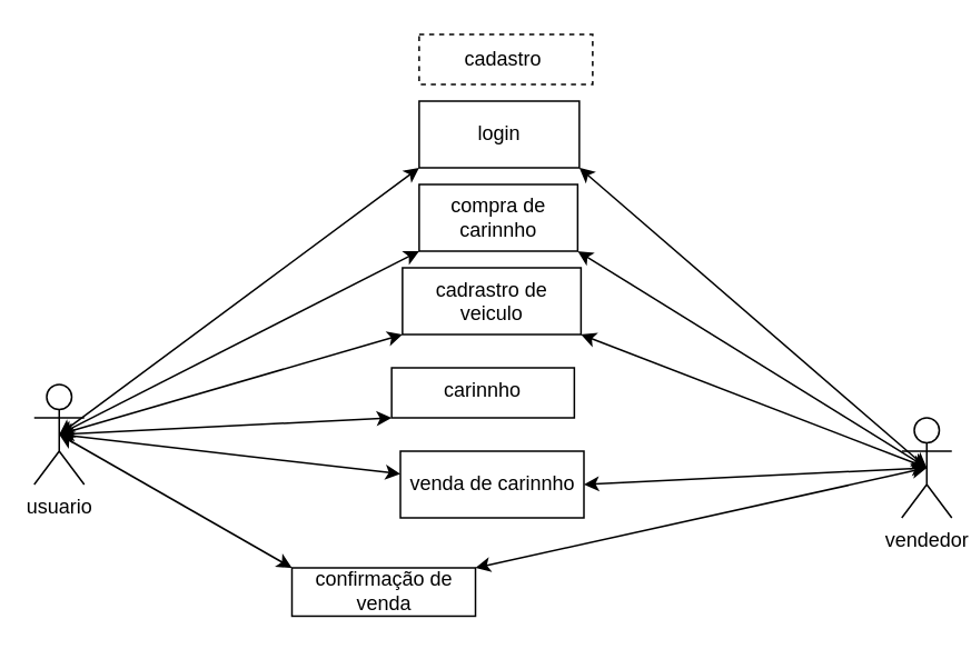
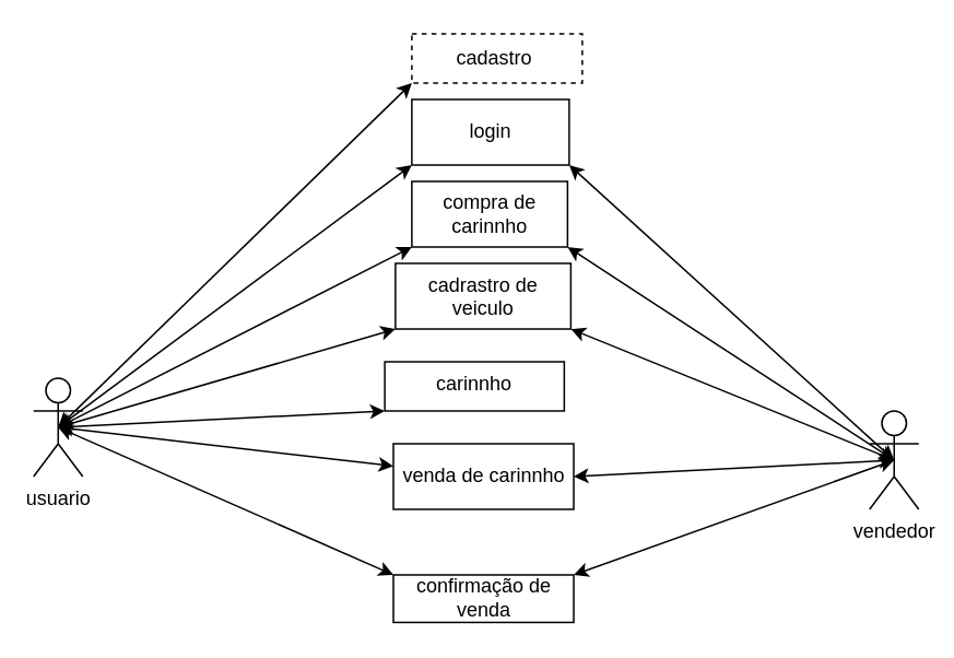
  <mxCell id="0" />
  <mxCell id="1" parent="0" />
  <mxCell id="2" value="usuario&lt;div&gt;&lt;br&gt;&lt;/div&gt;" style="shape=umlActor;verticalLabelPosition=bottom;verticalAlign=top;html=1;outlineConnect=0;" vertex="1" parent="1"><mxGeometry x="20" y="230" width="30" height="60" as="geometry" /></mxCell>
  <mxCell id="3" value="" style="endArrow=classic;startArrow=classic;html=1;rounded=0;exitX=0.5;exitY=0.5;exitDx=0;exitDy=0;exitPerimeter=0;entryX=0;entryY=1;entryDx=0;entryDy=0;" edge="1" parent="1" source="2" target="7"><mxGeometry width="50" height="50" relative="1" as="geometry"><mxPoint x="190" y="290" as="sourcePoint" /><mxPoint x="260" y="240" as="targetPoint" /></mxGeometry></mxCell>
  <mxCell id="4" value="" style="endArrow=classic;startArrow=classic;html=1;rounded=0;exitX=0.5;exitY=0.5;exitDx=0;exitDy=0;exitPerimeter=0;" edge="1" parent="1" source="2" target="6"><mxGeometry width="50" height="50" relative="1" as="geometry"><mxPoint x="200" y="300" as="sourcePoint" /><mxPoint x="270" y="290" as="targetPoint" /></mxGeometry></mxCell>
  <mxCell id="5" value="" style="endArrow=classic;startArrow=classic;html=1;rounded=0;exitX=0.5;exitY=0.5;exitDx=0;exitDy=0;exitPerimeter=0;entryX=0;entryY=0;entryDx=0;entryDy=0;" edge="1" parent="1" source="2" target="8"><mxGeometry width="50" height="50" relative="1" as="geometry"><mxPoint x="190" y="320" as="sourcePoint" /><mxPoint x="290" y="351.034" as="targetPoint" /></mxGeometry></mxCell>
  <mxCell id="6" value="venda de carinnho" style="rounded=0;whiteSpace=wrap;html=1;" vertex="1" parent="1"><mxGeometry x="239.5" y="270" width="110" height="40" as="geometry" /></mxCell>
  <mxCell id="7" value="login" style="rounded=0;whiteSpace=wrap;html=1;" vertex="1" parent="1"><mxGeometry x="250.75" y="60" width="96" height="40" as="geometry" /></mxCell>
- <mxCell id="8" value="confirmação de venda" style="rounded=0;whiteSpace=wrap;html=1;" vertex="1" parent="1"><mxGeometry x="174.5" y="340" width="110" height="28.97" as="geometry" /></mxCell>
- <mxCell id="9" value="vendedor&lt;div&gt;&lt;br&gt;&lt;/div&gt;" style="shape=umlActor;verticalLabelPosition=bottom;verticalAlign=top;html=1;outlineConnect=0;" vertex="1" parent="1"><mxGeometry x="540" y="250" width="30" height="60" as="geometry" /></mxCell>
+ <mxCell id="8" value="confirmação de venda" style="rounded=0;whiteSpace=wrap;html=1;" vertex="1" parent="1"><mxGeometry x="239.5" y="350" width="110" height="28.97" as="geometry" /></mxCell>
+ <mxCell id="9" value="vendedor&lt;div&gt;&lt;br&gt;&lt;/div&gt;" style="shape=umlActor;verticalLabelPosition=bottom;verticalAlign=top;html=1;outlineConnect=0;" vertex="1" parent="1"><mxGeometry x="530" y="250" width="30" height="60" as="geometry" /></mxCell>
  <mxCell id="10" value="" style="endArrow=classic;startArrow=classic;html=1;rounded=0;exitX=1;exitY=1;exitDx=0;exitDy=0;entryX=0.5;entryY=0.5;entryDx=0;entryDy=0;entryPerimeter=0;" edge="1" parent="1" source="7" target="9"><mxGeometry width="50" height="50" relative="1" as="geometry"><mxPoint x="175" y="300" as="sourcePoint" /><mxPoint x="254" y="250" as="targetPoint" /></mxGeometry></mxCell>
  <mxCell id="11" value="" style="endArrow=classic;startArrow=classic;html=1;rounded=0;exitX=1;exitY=0.5;exitDx=0;exitDy=0;entryX=0.5;entryY=0.5;entryDx=0;entryDy=0;entryPerimeter=0;" edge="1" parent="1" source="6" target="9"><mxGeometry width="50" height="50" relative="1" as="geometry"><mxPoint x="344" y="250" as="sourcePoint" /><mxPoint x="455" y="300" as="targetPoint" /></mxGeometry></mxCell>
  <mxCell id="12" value="" style="endArrow=classic;startArrow=classic;html=1;rounded=0;exitX=1;exitY=0;exitDx=0;exitDy=0;entryX=0.5;entryY=0.5;entryDx=0;entryDy=0;entryPerimeter=0;" edge="1" parent="1" source="8" target="9"><mxGeometry width="50" height="50" relative="1" as="geometry"><mxPoint x="334" y="350" as="sourcePoint" /><mxPoint x="425" y="350" as="targetPoint" /></mxGeometry></mxCell>
+ <mxCell id="13" value="" style="endArrow=classic;startArrow=classic;html=1;rounded=0;exitX=0.5;exitY=0.5;exitDx=0;exitDy=0;exitPerimeter=0;entryX=0;entryY=1;entryDx=0;entryDy=0;" edge="1" parent="1" source="2" target="14"><mxGeometry width="50" height="50" relative="1" as="geometry"><mxPoint x="175" y="300" as="sourcePoint" /><mxPoint x="250" y="160" as="targetPoint" /></mxGeometry></mxCell>
  <mxCell id="14" value="cadastro&amp;nbsp;" style="rounded=0;whiteSpace=wrap;html=1;dashed=1;" vertex="1" parent="1"><mxGeometry x="250.75" y="20" width="104" height="30" as="geometry" /></mxCell>
  <mxCell id="15" value="compra de carinnho" style="rounded=0;whiteSpace=wrap;html=1;" vertex="1" parent="1"><mxGeometry x="250.75" y="110" width="95" height="40" as="geometry" /></mxCell>
  <mxCell id="16" value="" style="endArrow=classic;startArrow=classic;html=1;rounded=0;exitX=1;exitY=1;exitDx=0;exitDy=0;entryX=0.5;entryY=0.5;entryDx=0;entryDy=0;entryPerimeter=0;" edge="1" parent="1" source="15" target="9"><mxGeometry width="50" height="50" relative="1" as="geometry"><mxPoint x="357" y="340" as="sourcePoint" /><mxPoint x="555" y="290" as="targetPoint" /></mxGeometry></mxCell>
  <mxCell id="17" value="" style="endArrow=classic;startArrow=classic;html=1;rounded=0;exitX=0.5;exitY=0.5;exitDx=0;exitDy=0;exitPerimeter=0;entryX=0;entryY=1;entryDx=0;entryDy=0;" edge="1" parent="1" source="2" target="15"><mxGeometry width="50" height="50" relative="1" as="geometry"><mxPoint x="45" y="290" as="sourcePoint" /><mxPoint x="240" y="180" as="targetPoint" /></mxGeometry></mxCell>
  <mxCell id="18" value="cadrastro de veiculo&lt;div&gt;&lt;br&gt;&lt;/div&gt;" style="whiteSpace=wrap;html=1;verticalAlign=top;" vertex="1" parent="1"><mxGeometry x="240.75" y="160" width="107" height="40" as="geometry" /></mxCell>
  <mxCell id="19" value="" style="endArrow=classic;startArrow=classic;html=1;rounded=0;entryX=0;entryY=1;entryDx=0;entryDy=0;exitX=0.5;exitY=0.5;exitDx=0;exitDy=0;exitPerimeter=0;" edge="1" parent="1" source="2" target="18"><mxGeometry width="50" height="50" relative="1" as="geometry"><mxPoint x="40" y="280" as="sourcePoint" /><mxPoint x="260" y="150" as="targetPoint" /></mxGeometry></mxCell>
  <mxCell id="20" value="" style="endArrow=classic;startArrow=classic;html=1;rounded=0;exitX=1;exitY=1;exitDx=0;exitDy=0;entryX=0.5;entryY=0.5;entryDx=0;entryDy=0;entryPerimeter=0;" edge="1" parent="1" source="18" target="9"><mxGeometry width="50" height="50" relative="1" as="geometry"><mxPoint x="345" y="170" as="sourcePoint" /><mxPoint x="545" y="310" as="targetPoint" /></mxGeometry></mxCell>
  <mxCell id="21" value="carinnho" style="whiteSpace=wrap;html=1;verticalAlign=top;" vertex="1" parent="1"><mxGeometry x="234.25" y="220" width="109.5" height="30" as="geometry" /></mxCell>
  <mxCell id="22" value="" style="endArrow=classic;startArrow=classic;html=1;rounded=0;entryX=0;entryY=1;entryDx=0;entryDy=0;exitX=0.5;exitY=0.5;exitDx=0;exitDy=0;exitPerimeter=0;" edge="1" parent="1" source="2" target="21"><mxGeometry width="50" height="50" relative="1" as="geometry"><mxPoint x="45" y="290" as="sourcePoint" /><mxPoint x="247" y="170" as="targetPoint" /></mxGeometry></mxCell>
